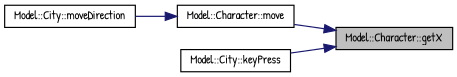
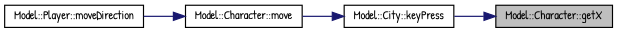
  digraph {
    fontname="Patrick Hand"
    rankdir=RL
    node [color=black fillcolor=white fontname="Patrick Hand" fontsize=10 shape=record style=filled]
    edge [color=midnightblue dir=back fontname="Patrick Hand" fontsize=10 labelfontname=Helvetica labelfontsize=10 style=solid]
    n1 [fillcolor=grey75 fontcolor=black height=0.2 label="Model::Character::getX" width=0.4]
    n2 [height=0.2 label="Model::Character::move" width=0.4]
    n3 [height=0.2 label="Model::City::keyPress" width=0.4]
-   n4 [height=0.2 label="Model::City::moveDirection" width=0.4]
-   n1 -> n2
+   n4 [height=0.2 label="Model::Player::moveDirection" width=0.4]
+   n3 -> n2
    n1 -> n3
    n2 -> n4
  }
